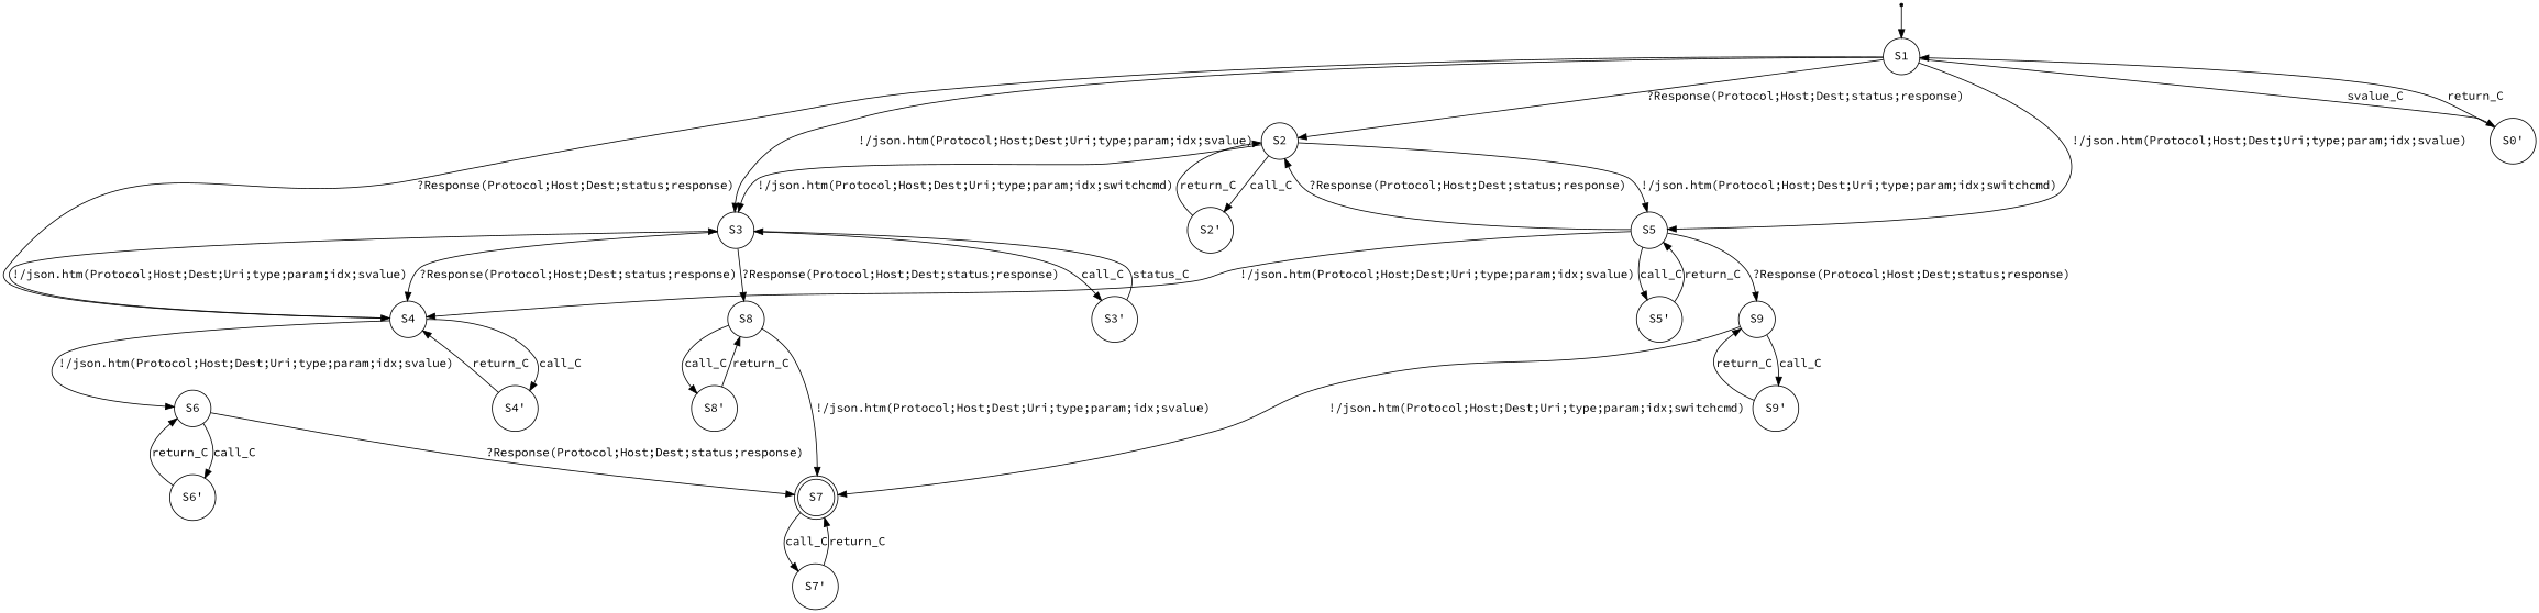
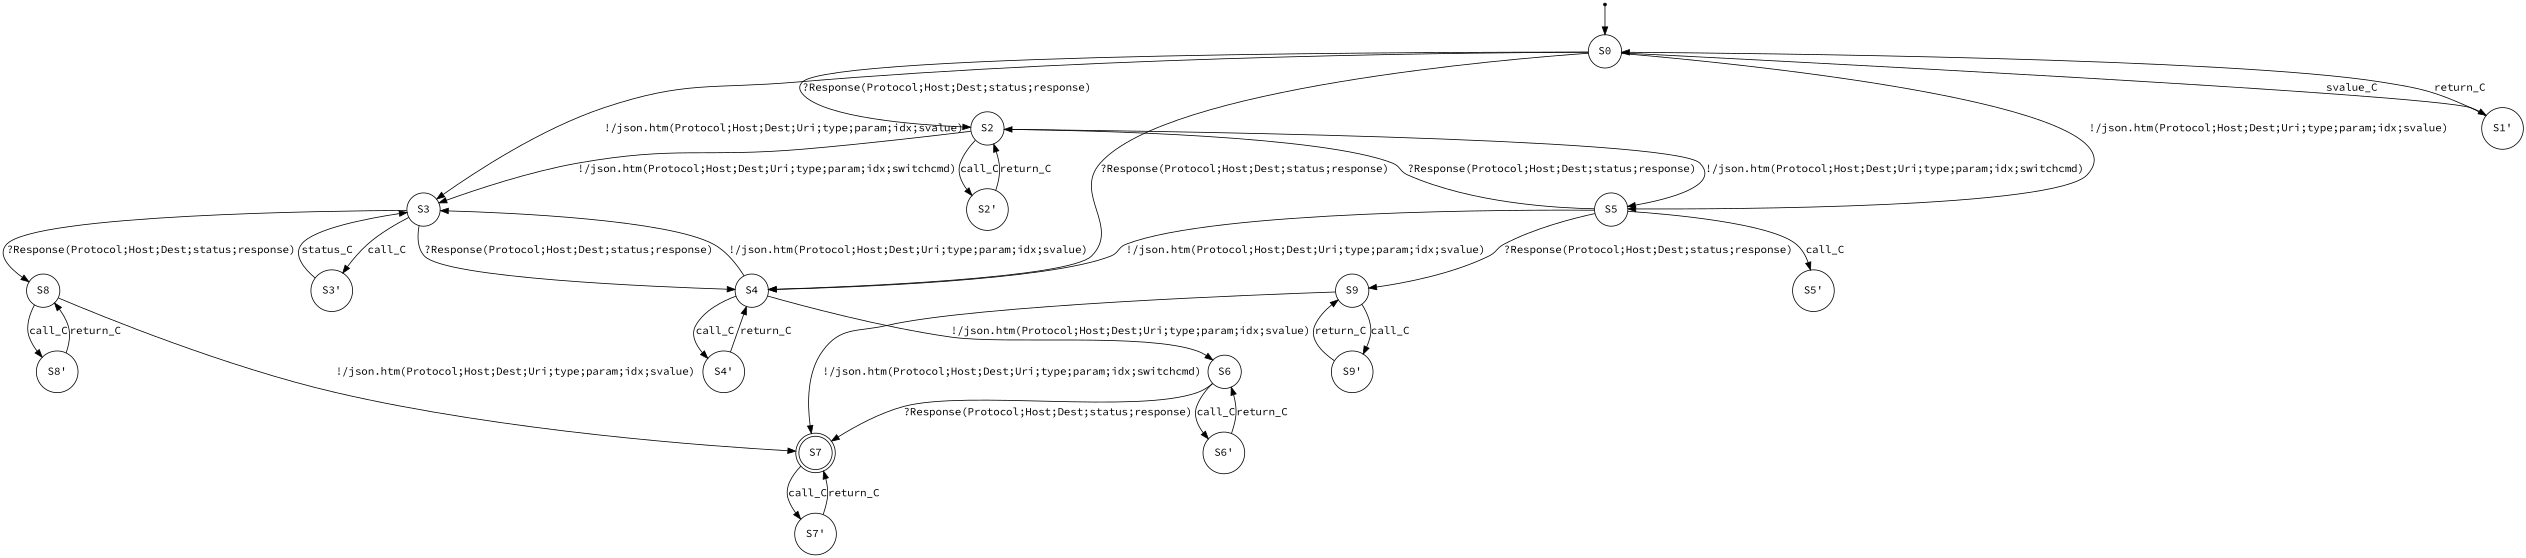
  digraph {
    fontname="Source Code Pro"
    node [fontname="Source Code Pro" shape=circle]
    edge [fontname="Source Code Pro"]
    S00 [shape=point]
-   n2 [label=S1]
+   n2 [label=S0]
    n3 [label=S2]
    n4 [label=S3]
    n5 [label=S4]
    n6 [label=S5]
-   n7 [label="S0'"]
+   n7 [label="S1'"]
    n8 [label="S2'"]
    n9 [label=S8]
    n10 [label="S3'"]
    n11 [label=S6]
    n12 [label="S4'"]
    n13 [label=S9]
    n14 [label="S5'"]
    n15 [label=S7 shape=doublecircle]
    n16 [label="S8'"]
    n17 [label="S6'"]
    n18 [label="S9'"]
    n19 [label="S7'"]
    S00 -> n2
    n2 -> n3 [label="?Response(Protocol;Host;Dest;status;response)"]
    n2 -> n4 [label="!/json.htm(Protocol;Host;Dest;Uri;type;param;idx;svalue)"]
    n2 -> n5 [label="?Response(Protocol;Host;Dest;status;response)"]
    n2 -> n6 [label="!/json.htm(Protocol;Host;Dest;Uri;type;param;idx;svalue)"]
    n2 -> n7 [label=svalue_C]
    n3 -> n4 [label="!/json.htm(Protocol;Host;Dest;Uri;type;param;idx;switchcmd)"]
    n3 -> n6 [label="!/json.htm(Protocol;Host;Dest;Uri;type;param;idx;switchcmd)"]
    n3 -> n8 [label=call_C]
    n4 -> n5 [label="?Response(Protocol;Host;Dest;status;response)"]
    n4 -> n9 [label="?Response(Protocol;Host;Dest;status;response)"]
    n4 -> n10 [label=call_C]
    n5 -> n4 [label="!/json.htm(Protocol;Host;Dest;Uri;type;param;idx;svalue)"]
    n5 -> n11 [label="!/json.htm(Protocol;Host;Dest;Uri;type;param;idx;svalue)"]
    n5 -> n12 [label=call_C]
    n6 -> n3 [label="?Response(Protocol;Host;Dest;status;response)"]
    n6 -> n5 [label="!/json.htm(Protocol;Host;Dest;Uri;type;param;idx;svalue)"]
    n6 -> n13 [label="?Response(Protocol;Host;Dest;status;response)"]
    n6 -> n14 [label=call_C]
    n7 -> n2 [label=return_C]
    n8 -> n3 [label=return_C]
    n9 -> n15 [label="!/json.htm(Protocol;Host;Dest;Uri;type;param;idx;svalue)"]
    n9 -> n16 [label=call_C]
    n10 -> n4 [label=status_C]
    n11 -> n15 [label="?Response(Protocol;Host;Dest;status;response)"]
    n11 -> n17 [label=call_C]
    n12 -> n5 [label=return_C]
    n13 -> n15 [label="!/json.htm(Protocol;Host;Dest;Uri;type;param;idx;switchcmd)"]
    n13 -> n18 [label=call_C]
-   n14 -> n6 [label=return_C]
    n15 -> n19 [label=call_C]
    n16 -> n9 [label=return_C]
    n17 -> n11 [label=return_C]
    n18 -> n13 [label=return_C]
    n19 -> n15 [label=return_C]
  }
